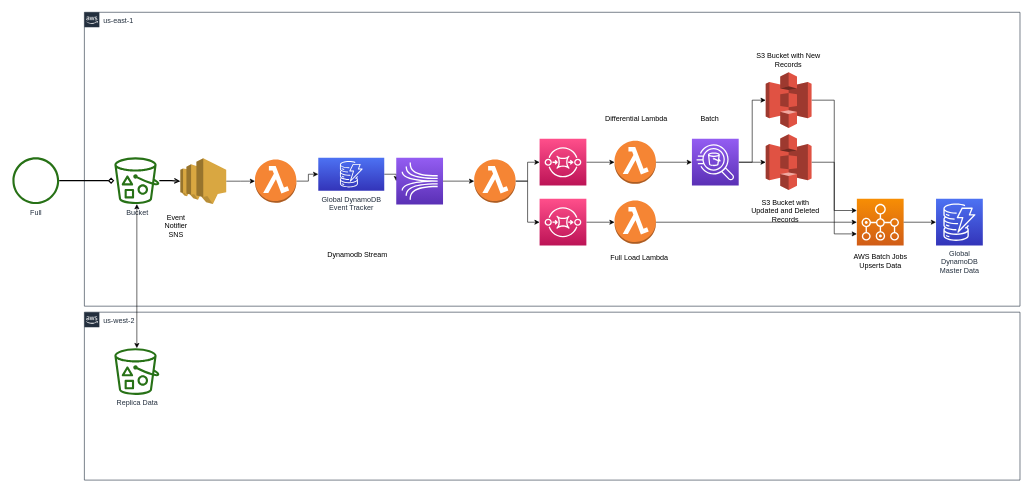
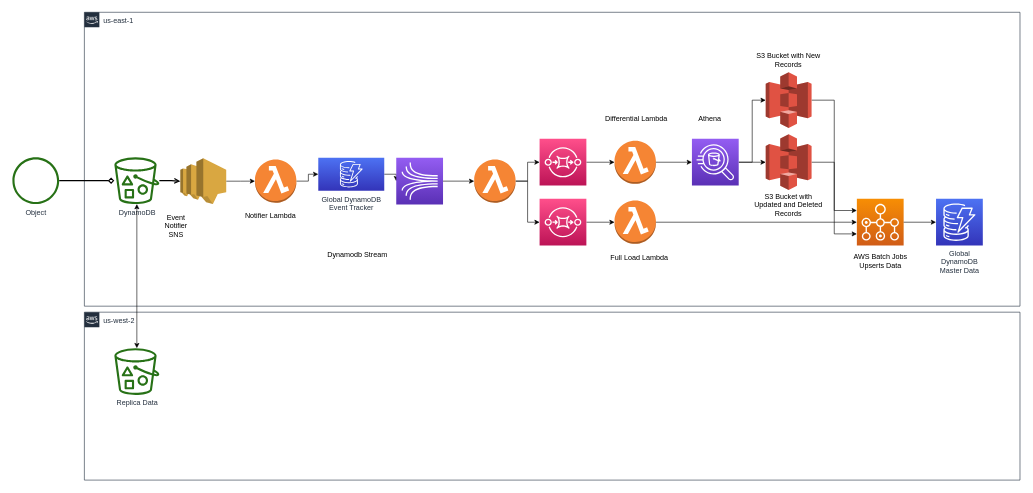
  <mxCell id="0" />
  <mxCell id="1" parent="0" />
  <mxCell id="2" value="us-east-1" style="points=[[0,0],[0.25,0],[0.5,0],[0.75,0],[1,0],[1,0.25],[1,0.5],[1,0.75],[1,1],[0.75,1],[0.5,1],[0.25,1],[0,1],[0,0.75],[0,0.5],[0,0.25]];outlineConnect=0;gradientColor=none;html=1;whiteSpace=wrap;fontSize=12;fontStyle=0;shape=mxgraph.aws4.group;grIcon=mxgraph.aws4.group_aws_cloud_alt;strokeColor=#232F3E;fillColor=none;verticalAlign=top;align=left;spacingLeft=30;fontColor=#232F3E;dashed=0;labelBackgroundColor=#ffffff;container=1;pointerEvents=0;collapsible=0;recursiveResize=0;" parent="1" vertex="1"><mxGeometry x="140" y="20" width="1560" height="490" as="geometry" /></mxCell>
  <mxCell id="3" value="" style="edgeStyle=orthogonalEdgeStyle;rounded=0;orthogonalLoop=1;jettySize=auto;html=1;entryX=0;entryY=0.5;entryDx=0;entryDy=0;entryPerimeter=0;" edge="1" parent="2" source="4" target="36"><mxGeometry relative="1" as="geometry" /></mxCell>
  <mxCell id="4" value="" style="outlineConnect=0;dashed=0;verticalLabelPosition=bottom;verticalAlign=top;align=center;html=1;shape=mxgraph.aws3.sns;fillColor=#D9A741;gradientColor=none;" vertex="1" parent="2"><mxGeometry x="160" y="243.25" width="76.5" height="76.5" as="geometry" /></mxCell>
  <mxCell id="5" style="edgeStyle=orthogonalEdgeStyle;rounded=0;orthogonalLoop=1;jettySize=auto;html=1;" edge="1" parent="2" source="7" target="12"><mxGeometry relative="1" as="geometry" /></mxCell>
  <mxCell id="6" style="edgeStyle=orthogonalEdgeStyle;rounded=0;orthogonalLoop=1;jettySize=auto;html=1;" edge="1" parent="2" source="7" target="14"><mxGeometry relative="1" as="geometry" /></mxCell>
  <mxCell id="7" value="" style="outlineConnect=0;dashed=0;verticalLabelPosition=bottom;verticalAlign=top;align=center;html=1;shape=mxgraph.aws3.lambda_function;fillColor=#F58534;gradientColor=none;" vertex="1" parent="2"><mxGeometry x="650" y="245.5" width="69" height="72" as="geometry" /></mxCell>
  <mxCell id="8" value="" style="edgeStyle=orthogonalEdgeStyle;rounded=0;orthogonalLoop=1;jettySize=auto;html=1;" edge="1" parent="2" source="9" target="38"><mxGeometry relative="1" as="geometry" /></mxCell>
  <mxCell id="9" value="Global DynamoDB&lt;br&gt;Event Tracker" style="outlineConnect=0;fontColor=#232F3E;gradientColor=#4D72F3;gradientDirection=north;fillColor=#3334B9;strokeColor=#ffffff;dashed=0;verticalLabelPosition=bottom;verticalAlign=top;align=center;html=1;fontSize=12;fontStyle=0;aspect=fixed;shape=mxgraph.aws4.resourceIcon;resIcon=mxgraph.aws4.dynamodb;labelBackgroundColor=#ffffff;" parent="2" vertex="1"><mxGeometry x="390" y="242.5" width="110" height="55" as="geometry" /></mxCell>
  <mxCell id="10" value="Event Notifier SNS" style="text;html=1;strokeColor=none;fillColor=none;align=center;verticalAlign=middle;whiteSpace=wrap;rounded=0;" vertex="1" parent="2"><mxGeometry x="123" y="341" width="60" height="30" as="geometry" /></mxCell>
  <mxCell id="11" value="" style="edgeStyle=orthogonalEdgeStyle;rounded=0;orthogonalLoop=1;jettySize=auto;html=1;" edge="1" parent="2" source="12" target="15"><mxGeometry relative="1" as="geometry" /></mxCell>
  <mxCell id="12" value="" style="sketch=0;points=[[0,0,0],[0.25,0,0],[0.5,0,0],[0.75,0,0],[1,0,0],[0,1,0],[0.25,1,0],[0.5,1,0],[0.75,1,0],[1,1,0],[0,0.25,0],[0,0.5,0],[0,0.75,0],[1,0.25,0],[1,0.5,0],[1,0.75,0]];outlineConnect=0;fontColor=#232F3E;gradientColor=#FF4F8B;gradientDirection=north;fillColor=#BC1356;strokeColor=#ffffff;dashed=0;verticalLabelPosition=bottom;verticalAlign=top;align=center;html=1;fontSize=12;fontStyle=0;aspect=fixed;shape=mxgraph.aws4.resourceIcon;resIcon=mxgraph.aws4.sqs;" vertex="1" parent="2"><mxGeometry x="759" y="211" width="78" height="78" as="geometry" /></mxCell>
  <mxCell id="13" value="" style="edgeStyle=orthogonalEdgeStyle;rounded=0;orthogonalLoop=1;jettySize=auto;html=1;" edge="1" parent="2" source="14" target="16"><mxGeometry relative="1" as="geometry" /></mxCell>
  <mxCell id="14" value="" style="sketch=0;points=[[0,0,0],[0.25,0,0],[0.5,0,0],[0.75,0,0],[1,0,0],[0,1,0],[0.25,1,0],[0.5,1,0],[0.75,1,0],[1,1,0],[0,0.25,0],[0,0.5,0],[0,0.75,0],[1,0.25,0],[1,0.5,0],[1,0.75,0]];outlineConnect=0;fontColor=#232F3E;gradientColor=#FF4F8B;gradientDirection=north;fillColor=#BC1356;strokeColor=#ffffff;dashed=0;verticalLabelPosition=bottom;verticalAlign=top;align=center;html=1;fontSize=12;fontStyle=0;aspect=fixed;shape=mxgraph.aws4.resourceIcon;resIcon=mxgraph.aws4.sqs;" vertex="1" parent="2"><mxGeometry x="759" y="311" width="78" height="78" as="geometry" /></mxCell>
  <mxCell id="15" value="" style="outlineConnect=0;dashed=0;verticalLabelPosition=bottom;verticalAlign=top;align=center;html=1;shape=mxgraph.aws3.lambda_function;fillColor=#F58534;gradientColor=none;" vertex="1" parent="2"><mxGeometry x="884" y="214" width="69" height="72" as="geometry" /></mxCell>
  <mxCell id="16" value="" style="outlineConnect=0;dashed=0;verticalLabelPosition=bottom;verticalAlign=top;align=center;html=1;shape=mxgraph.aws3.lambda_function;fillColor=#F58534;gradientColor=none;" vertex="1" parent="2"><mxGeometry x="884" y="314" width="69" height="72" as="geometry" /></mxCell>
  <mxCell id="17" style="edgeStyle=orthogonalEdgeStyle;rounded=0;orthogonalLoop=1;jettySize=auto;html=1;" edge="1" parent="2" source="19" target="30"><mxGeometry relative="1" as="geometry" /></mxCell>
  <mxCell id="18" style="edgeStyle=orthogonalEdgeStyle;rounded=0;orthogonalLoop=1;jettySize=auto;html=1;entryX=0;entryY=0.5;entryDx=0;entryDy=0;entryPerimeter=0;" edge="1" parent="2" source="19" target="23"><mxGeometry relative="1" as="geometry" /></mxCell>
  <mxCell id="19" value="" style="sketch=0;points=[[0,0,0],[0.25,0,0],[0.5,0,0],[0.75,0,0],[1,0,0],[0,1,0],[0.25,1,0],[0.5,1,0],[0.75,1,0],[1,1,0],[0,0.25,0],[0,0.5,0],[0,0.75,0],[1,0.25,0],[1,0.5,0],[1,0.75,0]];outlineConnect=0;fontColor=#232F3E;gradientColor=#945DF2;gradientDirection=north;fillColor=#5A30B5;strokeColor=#ffffff;dashed=0;verticalLabelPosition=bottom;verticalAlign=top;align=center;html=1;fontSize=12;fontStyle=0;aspect=fixed;shape=mxgraph.aws4.resourceIcon;resIcon=mxgraph.aws4.athena;" vertex="1" parent="2"><mxGeometry x="1013" y="211" width="78" height="78" as="geometry" /></mxCell>
  <mxCell id="20" value="" style="edgeStyle=orthogonalEdgeStyle;rounded=0;orthogonalLoop=1;jettySize=auto;html=1;endArrow=open;endFill=0;strokeWidth=2;" parent="2" edge="1"><mxGeometry relative="1" as="geometry"><mxPoint x="712" y="488" as="targetPoint" /></mxGeometry></mxCell>
  <mxCell id="21" value="" style="edgeStyle=orthogonalEdgeStyle;rounded=0;orthogonalLoop=1;jettySize=auto;html=1;" edge="1" parent="2" source="15" target="19"><mxGeometry relative="1" as="geometry" /></mxCell>
  <mxCell id="22" style="edgeStyle=orthogonalEdgeStyle;rounded=0;orthogonalLoop=1;jettySize=auto;html=1;entryX=0;entryY=0.75;entryDx=0;entryDy=0;entryPerimeter=0;" edge="1" parent="2" source="23" target="26"><mxGeometry relative="1" as="geometry" /></mxCell>
  <mxCell id="23" value="" style="outlineConnect=0;dashed=0;verticalLabelPosition=bottom;verticalAlign=top;align=center;html=1;shape=mxgraph.aws3.s3;fillColor=#E05243;gradientColor=none;" vertex="1" parent="2"><mxGeometry x="1136" y="100" width="76.5" height="93" as="geometry" /></mxCell>
- <mxCell id="24" value="Bucket" style="outlineConnect=0;fontColor=#232F3E;gradientColor=none;fillColor=#277116;strokeColor=none;dashed=0;verticalLabelPosition=bottom;verticalAlign=top;align=center;html=1;fontSize=12;fontStyle=0;aspect=fixed;pointerEvents=1;shape=mxgraph.aws4.bucket_with_objects;labelBackgroundColor=#ffffff;" parent="2" vertex="1"><mxGeometry x="50" y="241.75" width="75" height="78" as="geometry" /></mxCell>
+ <mxCell id="24" value="DynamoDB" style="outlineConnect=0;fontColor=#232F3E;gradientColor=none;fillColor=#277116;strokeColor=none;dashed=0;verticalLabelPosition=bottom;verticalAlign=top;align=center;html=1;fontSize=12;fontStyle=0;aspect=fixed;pointerEvents=1;shape=mxgraph.aws4.bucket_with_objects;labelBackgroundColor=#ffffff;" parent="2" vertex="1"><mxGeometry x="50" y="241.75" width="75" height="78" as="geometry" /></mxCell>
  <mxCell id="25" value="" style="edgeStyle=orthogonalEdgeStyle;rounded=0;orthogonalLoop=1;jettySize=auto;html=1;endArrow=open;endFill=0;strokeWidth=2;" parent="2" source="24" target="4" edge="1"><mxGeometry relative="1" as="geometry"><Array as="points" /></mxGeometry></mxCell>
  <mxCell id="26" value="" style="sketch=0;points=[[0,0,0],[0.25,0,0],[0.5,0,0],[0.75,0,0],[1,0,0],[0,1,0],[0.25,1,0],[0.5,1,0],[0.75,1,0],[1,1,0],[0,0.25,0],[0,0.5,0],[0,0.75,0],[1,0.25,0],[1,0.5,0],[1,0.75,0]];outlineConnect=0;fontColor=#232F3E;gradientColor=#F78E04;gradientDirection=north;fillColor=#D05C17;strokeColor=#ffffff;dashed=0;verticalLabelPosition=bottom;verticalAlign=top;align=center;html=1;fontSize=12;fontStyle=0;aspect=fixed;shape=mxgraph.aws4.resourceIcon;resIcon=mxgraph.aws4.batch;" vertex="1" parent="2"><mxGeometry x="1288" y="311" width="78" height="78" as="geometry" /></mxCell>
  <mxCell id="27" value="" style="edgeStyle=orthogonalEdgeStyle;rounded=0;orthogonalLoop=1;jettySize=auto;html=1;" edge="1" parent="2" source="16" target="26"><mxGeometry relative="1" as="geometry" /></mxCell>
- <mxCell id="28" value="Batch" style="text;html=1;strokeColor=none;fillColor=none;align=center;verticalAlign=middle;whiteSpace=wrap;rounded=0;" vertex="1" parent="2"><mxGeometry x="1013" y="163" width="60" height="30" as="geometry" /></mxCell>
+ <mxCell id="28" value="Athena" style="text;html=1;strokeColor=none;fillColor=none;align=center;verticalAlign=middle;whiteSpace=wrap;rounded=0;" vertex="1" parent="2"><mxGeometry x="1013" y="163" width="60" height="30" as="geometry" /></mxCell>
  <mxCell id="29" style="edgeStyle=orthogonalEdgeStyle;rounded=0;orthogonalLoop=1;jettySize=auto;html=1;entryX=0;entryY=0.25;entryDx=0;entryDy=0;entryPerimeter=0;" edge="1" parent="2" source="30" target="26"><mxGeometry relative="1" as="geometry" /></mxCell>
  <mxCell id="30" value="" style="outlineConnect=0;dashed=0;verticalLabelPosition=bottom;verticalAlign=top;align=center;html=1;shape=mxgraph.aws3.s3;fillColor=#E05243;gradientColor=none;" vertex="1" parent="2"><mxGeometry x="1136" y="203.5" width="76.5" height="93" as="geometry" /></mxCell>
  <mxCell id="31" value="S3 Bucket with New Records&lt;br&gt;" style="text;html=1;strokeColor=none;fillColor=none;align=center;verticalAlign=middle;whiteSpace=wrap;rounded=0;" vertex="1" parent="2"><mxGeometry x="1109.25" y="70" width="130" height="20" as="geometry" /></mxCell>
- <mxCell id="32" value="S3 Bucket with Updated and&amp;nbsp;Deleted Records" style="text;html=1;strokeColor=none;fillColor=none;align=center;verticalAlign=middle;whiteSpace=wrap;rounded=0;" vertex="1" parent="2"><mxGeometry x="1104.25" y="321" width="130" height="20" as="geometry" /></mxCell>
+ <mxCell id="32" value="S3 Bucket with Updated and&amp;nbsp;Deleted Records" style="text;html=1;strokeColor=none;fillColor=none;align=center;verticalAlign=middle;whiteSpace=wrap;rounded=0;" vertex="1" parent="2"><mxGeometry x="1109.25" y="311" width="130" height="20" as="geometry" /></mxCell>
  <mxCell id="33" value="Global&lt;br&gt;DynamoDB&lt;br&gt;Master Data" style="outlineConnect=0;fontColor=#232F3E;gradientColor=#4D72F3;gradientDirection=north;fillColor=#3334B9;strokeColor=#ffffff;dashed=0;verticalLabelPosition=bottom;verticalAlign=top;align=center;html=1;fontSize=12;fontStyle=0;aspect=fixed;shape=mxgraph.aws4.resourceIcon;resIcon=mxgraph.aws4.dynamodb;labelBackgroundColor=#ffffff;" vertex="1" parent="2"><mxGeometry x="1420" y="311" width="78" height="78" as="geometry" /></mxCell>
  <mxCell id="34" value="" style="edgeStyle=orthogonalEdgeStyle;rounded=0;orthogonalLoop=1;jettySize=auto;html=1;" edge="1" parent="2" source="26" target="33"><mxGeometry relative="1" as="geometry" /></mxCell>
  <mxCell id="35" value="" style="edgeStyle=orthogonalEdgeStyle;rounded=0;orthogonalLoop=1;jettySize=auto;html=1;" edge="1" parent="2" source="36" target="9"><mxGeometry relative="1" as="geometry" /></mxCell>
  <mxCell id="36" value="" style="outlineConnect=0;dashed=0;verticalLabelPosition=bottom;verticalAlign=top;align=center;html=1;shape=mxgraph.aws3.lambda_function;fillColor=#F58534;gradientColor=none;" vertex="1" parent="2"><mxGeometry x="284.5" y="245.5" width="69" height="72" as="geometry" /></mxCell>
  <mxCell id="37" value="" style="edgeStyle=orthogonalEdgeStyle;rounded=0;orthogonalLoop=1;jettySize=auto;html=1;" edge="1" parent="2" source="38" target="7"><mxGeometry relative="1" as="geometry" /></mxCell>
  <mxCell id="38" value="" style="sketch=0;points=[[0,0,0],[0.25,0,0],[0.5,0,0],[0.75,0,0],[1,0,0],[0,1,0],[0.25,1,0],[0.5,1,0],[0.75,1,0],[1,1,0],[0,0.25,0],[0,0.5,0],[0,0.75,0],[1,0.25,0],[1,0.5,0],[1,0.75,0]];outlineConnect=0;fontColor=#232F3E;gradientColor=#945DF2;gradientDirection=north;fillColor=#5A30B5;strokeColor=#ffffff;dashed=0;verticalLabelPosition=bottom;verticalAlign=top;align=center;html=1;fontSize=12;fontStyle=0;aspect=fixed;shape=mxgraph.aws4.resourceIcon;resIcon=mxgraph.aws4.kinesis;" vertex="1" parent="2"><mxGeometry x="520" y="242.5" width="78" height="78" as="geometry" /></mxCell>
  <mxCell id="39" value="AWS Batch Jobs&lt;br&gt;Upserts Data" style="text;html=1;align=center;verticalAlign=middle;resizable=0;points=[];autosize=1;strokeColor=none;fillColor=none;" vertex="1" parent="2"><mxGeometry x="1272" y="400" width="110" height="30" as="geometry" /></mxCell>
  <mxCell id="40" value="Full Load Lambda" style="text;html=1;align=center;verticalAlign=middle;resizable=0;points=[];autosize=1;strokeColor=none;fillColor=none;" vertex="1" parent="2"><mxGeometry x="870" y="400" width="110" height="20" as="geometry" /></mxCell>
  <mxCell id="41" value="Differential Lambda" style="text;html=1;align=center;verticalAlign=middle;resizable=0;points=[];autosize=1;strokeColor=none;fillColor=none;" vertex="1" parent="2"><mxGeometry x="860" y="168" width="120" height="20" as="geometry" /></mxCell>
  <mxCell id="42" value="us-west-2" style="points=[[0,0],[0.25,0],[0.5,0],[0.75,0],[1,0],[1,0.25],[1,0.5],[1,0.75],[1,1],[0.75,1],[0.5,1],[0.25,1],[0,1],[0,0.75],[0,0.5],[0,0.25]];outlineConnect=0;gradientColor=none;html=1;whiteSpace=wrap;fontSize=12;fontStyle=0;shape=mxgraph.aws4.group;grIcon=mxgraph.aws4.group_aws_cloud_alt;strokeColor=#232F3E;fillColor=none;verticalAlign=top;align=left;spacingLeft=30;fontColor=#232F3E;dashed=0;labelBackgroundColor=#ffffff;container=1;pointerEvents=0;collapsible=0;recursiveResize=0;" parent="1" vertex="1"><mxGeometry x="140" y="520" width="1560" height="280" as="geometry" /></mxCell>
  <mxCell id="43" value="Replica Data" style="outlineConnect=0;fontColor=#232F3E;gradientColor=none;fillColor=#277116;strokeColor=none;dashed=0;verticalLabelPosition=bottom;verticalAlign=top;align=center;html=1;fontSize=12;fontStyle=0;aspect=fixed;pointerEvents=1;shape=mxgraph.aws4.bucket_with_objects;labelBackgroundColor=#ffffff;" vertex="1" parent="42"><mxGeometry x="50" y="60" width="75" height="78" as="geometry" /></mxCell>
  <mxCell id="44" value="" style="edgeStyle=orthogonalEdgeStyle;rounded=0;orthogonalLoop=1;jettySize=auto;html=1;endArrow=diamond;endFill=0;strokeWidth=2;" parent="1" source="46" target="24" edge="1"><mxGeometry relative="1" as="geometry" /></mxCell>
  <mxCell id="45" value="" style="edgeStyle=orthogonalEdgeStyle;rounded=0;orthogonalLoop=1;jettySize=auto;html=1;endArrow=open;endFill=0;strokeWidth=2;" parent="1" edge="1"><mxGeometry relative="1" as="geometry"><mxPoint x="1048" y="339" as="targetPoint" /></mxGeometry></mxCell>
- <mxCell id="46" value="Full" style="outlineConnect=0;fontColor=#232F3E;gradientColor=none;fillColor=#277116;strokeColor=none;dashed=0;verticalLabelPosition=bottom;verticalAlign=top;align=center;html=1;fontSize=12;fontStyle=0;aspect=fixed;pointerEvents=1;shape=mxgraph.aws4.object;labelBackgroundColor=#ffffff;" parent="1" vertex="1"><mxGeometry x="20" y="261.75" width="78" height="78" as="geometry" /></mxCell>
+ <mxCell id="46" value="Object" style="outlineConnect=0;fontColor=#232F3E;gradientColor=none;fillColor=#277116;strokeColor=none;dashed=0;verticalLabelPosition=bottom;verticalAlign=top;align=center;html=1;fontSize=12;fontStyle=0;aspect=fixed;pointerEvents=1;shape=mxgraph.aws4.object;labelBackgroundColor=#ffffff;" parent="1" vertex="1"><mxGeometry x="20" y="261.75" width="78" height="78" as="geometry" /></mxCell>
  <mxCell id="47" value="" style="endArrow=classic;startArrow=classic;html=1;rounded=0;" edge="1" parent="1" source="43" target="24"><mxGeometry width="50" height="50" relative="1" as="geometry"><mxPoint x="210" y="411" as="sourcePoint" /><mxPoint x="260" y="361" as="targetPoint" /></mxGeometry></mxCell>
  <mxCell id="48" value="Dynamodb Stream" style="text;html=1;align=center;verticalAlign=middle;resizable=0;points=[];autosize=1;strokeColor=none;fillColor=none;" vertex="1" parent="1"><mxGeometry x="535" y="415" width="120" height="20" as="geometry" /></mxCell>
+ <mxCell id="49" value="Notifier Lambda" style="text;html=1;align=center;verticalAlign=middle;resizable=0;points=[];autosize=1;strokeColor=none;fillColor=none;" vertex="1" parent="1"><mxGeometry x="400" y="350" width="100" height="20" as="geometry" /></mxCell>
